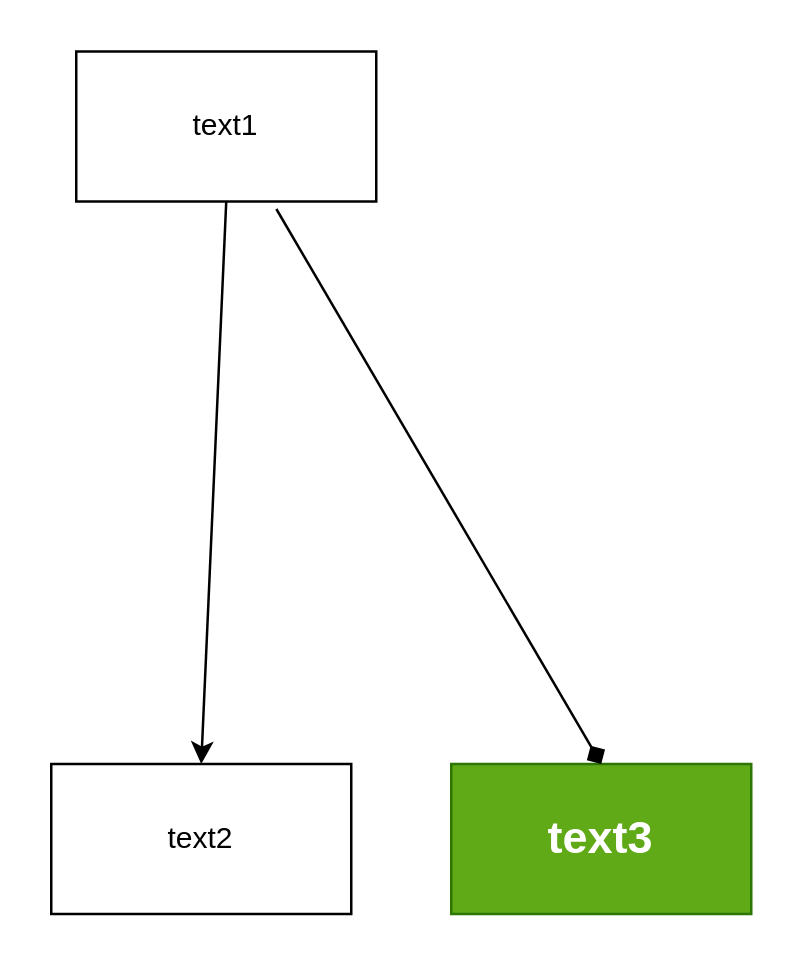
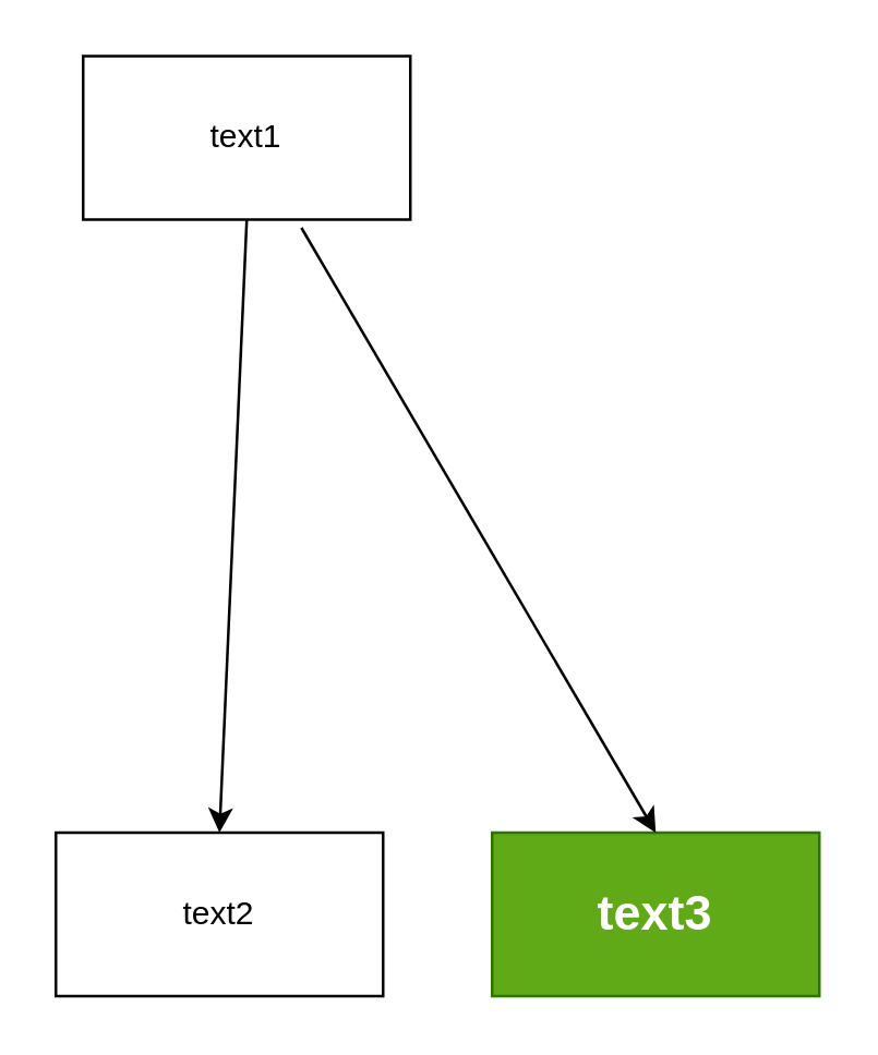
  <mxCell id="0" />
  <mxCell id="1" parent="0" />
  <mxCell id="2" value="text1" style="rounded=0;whiteSpace=wrap;html=1;" parent="1" vertex="1"><mxGeometry x="30" y="20" width="120" height="60" as="geometry" /></mxCell>
  <mxCell id="3" value="text2" style="rounded=0;whiteSpace=wrap;html=1;" parent="1" vertex="1"><mxGeometry y="305" width="120" height="60" as="geometry" x="20" /></mxCell>
  <mxCell id="4" value="" style="endArrow=classic;html=1;rounded=0;exitX=0.5;exitY=1;exitDx=0;exitDy=0;entryX=0.5;entryY=0;entryDx=0;entryDy=0;" parent="1" source="2" target="3" edge="1"><mxGeometry width="50" height="50" relative="1" as="geometry"><mxPoint x="110" y="105" as="sourcePoint" /><mxPoint x="90" y="295" as="targetPoint" /></mxGeometry></mxCell>
  <mxCell id="5" value="&lt;h2&gt;&lt;b&gt;text3&lt;/b&gt;&lt;/h2&gt;" style="rounded=0;whiteSpace=wrap;html=1;fillColor=#60a917;fontColor=#ffffff;strokeColor=#2D7600;" vertex="1" parent="1"><mxGeometry x="180" y="305" width="120" height="60" as="geometry" /></mxCell>
- <mxCell id="6" value="" style="endArrow=diamond;html=1;rounded=0;exitX=0.667;exitY=1.05;exitDx=0;exitDy=0;exitPerimeter=0;entryX=0.5;entryY=0;entryDx=0;entryDy=0;" edge="1" parent="1" source="2" target="5"><mxGeometry width="50" height="50" relative="1" as="geometry"><mxPoint x="90" y="95" as="sourcePoint" /><mxPoint x="240" y="295" as="targetPoint" /></mxGeometry></mxCell>
+ <mxCell id="6" value="" style="endArrow=classic;html=1;rounded=0;exitX=0.667;exitY=1.05;exitDx=0;exitDy=0;exitPerimeter=0;entryX=0.5;entryY=0;entryDx=0;entryDy=0;" edge="1" parent="1" source="2" target="5"><mxGeometry width="50" height="50" relative="1" as="geometry"><mxPoint x="90" y="95" as="sourcePoint" /><mxPoint x="240" y="295" as="targetPoint" /></mxGeometry></mxCell>
